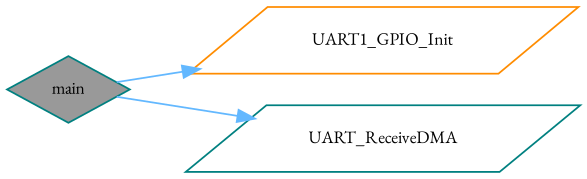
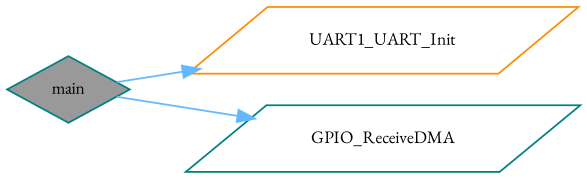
  digraph {
    fontname="EB Garamond"
    rankdir=LR
    node [color=teal fillcolor=white fontname="EB Garamond" fontsize=10 shape=parallelogram style=filled]
    edge [color=steelblue1 fontname="EB Garamond" fontsize=10 labelfontname=Helvetica labelfontsize=10 style=solid]
    n1 [fillcolor=grey60 fontcolor=black height=0.2 label=main shape=diamond width=0.4]
-   n2 [color=darkorange height=0.2 label=UART1_GPIO_Init width=0.4]
-   n3 [height=0.2 label=UART_ReceiveDMA width=0.4]
+   n2 [color=darkorange height=0.2 label=UART1_UART_Init width=0.4]
+   n3 [height=0.2 label=GPIO_ReceiveDMA width=0.4]
    n1 -> n2
    n1 -> n3
  }
